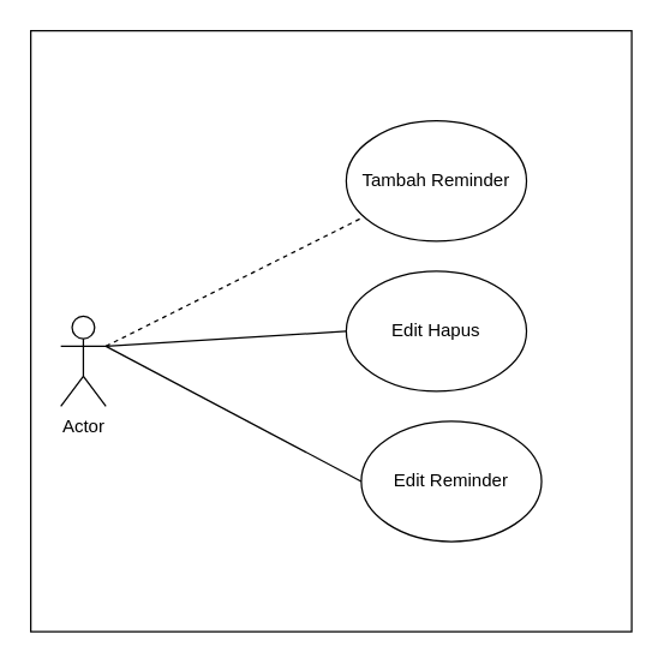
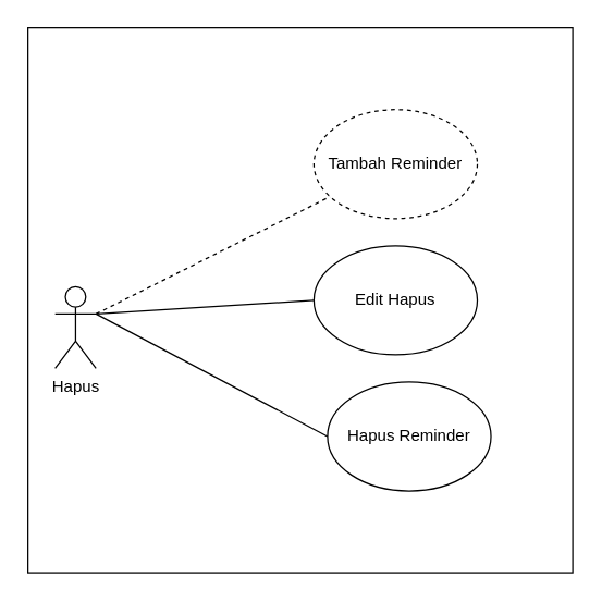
  <mxCell id="0" />
  <mxCell id="1" parent="0" />
  <mxCell id="2" value="" style="rounded=0;whiteSpace=wrap;html=1;" vertex="1" parent="1"><mxGeometry x="20" y="20" width="400" height="400" as="geometry" /></mxCell>
- <mxCell id="3" value="Actor" style="shape=umlActor;verticalLabelPosition=bottom;verticalAlign=top;html=1;outlineConnect=0;" vertex="1" parent="1"><mxGeometry x="40" y="210" width="30" height="60" as="geometry" /></mxCell>
+ <mxCell id="3" value="Hapus" style="shape=umlActor;verticalLabelPosition=bottom;verticalAlign=top;html=1;outlineConnect=0;" vertex="1" parent="1"><mxGeometry x="40" y="210" width="30" height="60" as="geometry" /></mxCell>
  <mxCell id="4" value="" style="endArrow=none;html=1;rounded=0;exitX=1;exitY=0.333;exitDx=0;exitDy=0;exitPerimeter=0;dashed=1;" edge="1" parent="1" source="3" target="5"><mxGeometry width="50" height="50" relative="1" as="geometry"><mxPoint x="250" y="300" as="sourcePoint" /><mxPoint x="300" y="250" as="targetPoint" /></mxGeometry></mxCell>
- <mxCell id="5" value="Tambah Reminder" style="ellipse;whiteSpace=wrap;html=1;" vertex="1" parent="1"><mxGeometry x="230" y="80" width="120" height="80" as="geometry" /></mxCell>
+ <mxCell id="5" value="Tambah Reminder" style="ellipse;whiteSpace=wrap;html=1;dashed=1;" vertex="1" parent="1"><mxGeometry x="230" y="80" width="120" height="80" as="geometry" /></mxCell>
  <mxCell id="6" value="Edit Hapus" style="ellipse;whiteSpace=wrap;html=1;" vertex="1" parent="1"><mxGeometry x="230" y="180" width="120" height="80" as="geometry" /></mxCell>
- <mxCell id="7" value="Edit Reminder" style="ellipse;whiteSpace=wrap;html=1;" vertex="1" parent="1"><mxGeometry x="240" y="280" width="120" height="80" as="geometry" /></mxCell>
+ <mxCell id="7" value="Hapus Reminder" style="ellipse;whiteSpace=wrap;html=1;" vertex="1" parent="1"><mxGeometry x="240" y="280" width="120" height="80" as="geometry" /></mxCell>
  <mxCell id="8" value="" style="endArrow=none;html=1;rounded=0;entryX=0;entryY=0.5;entryDx=0;entryDy=0;" edge="1" parent="1" target="6"><mxGeometry width="50" height="50" relative="1" as="geometry"><mxPoint x="70" y="230" as="sourcePoint" /><mxPoint x="257" y="128" as="targetPoint" /></mxGeometry></mxCell>
  <mxCell id="9" value="" style="endArrow=none;html=1;rounded=0;entryX=0;entryY=0.5;entryDx=0;entryDy=0;" edge="1" parent="1" target="7"><mxGeometry width="50" height="50" relative="1" as="geometry"><mxPoint x="70" y="230" as="sourcePoint" /><mxPoint x="240" y="200" as="targetPoint" /></mxGeometry></mxCell>
